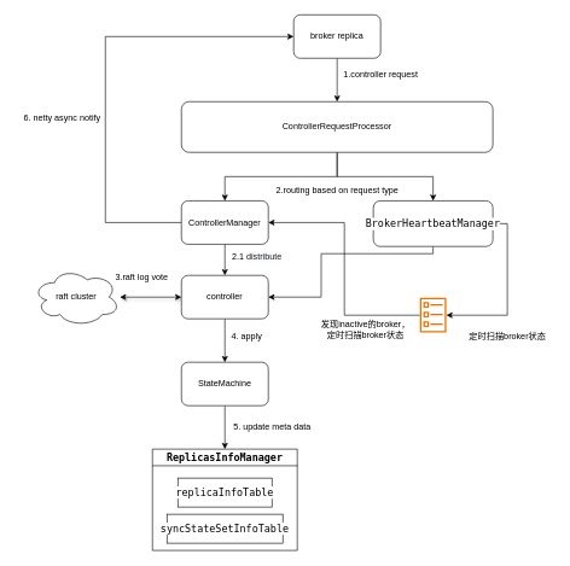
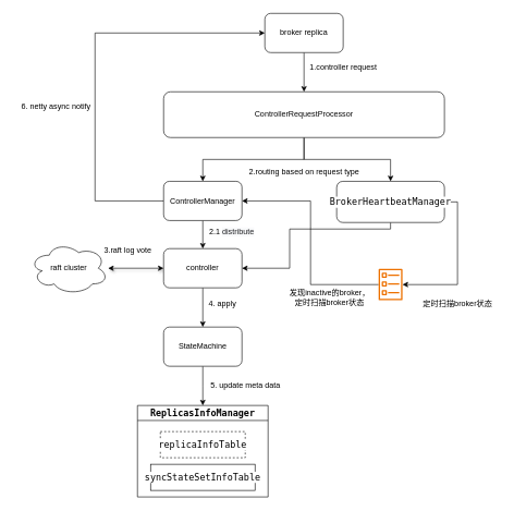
  <mxCell id="0" />
  <mxCell id="1" parent="0" />
  <mxCell id="2" style="edgeStyle=orthogonalEdgeStyle;rounded=0;orthogonalLoop=1;jettySize=auto;html=1;" edge="1" parent="1" source="4" target="7"><mxGeometry relative="1" as="geometry" /></mxCell>
  <mxCell id="3" style="edgeStyle=orthogonalEdgeStyle;rounded=0;orthogonalLoop=1;jettySize=auto;html=1;entryX=0;entryY=0.5;entryDx=0;entryDy=0;" edge="1" parent="1" source="4" target="14"><mxGeometry relative="1" as="geometry"><Array as="points"><mxPoint x="145" y="307" /><mxPoint x="145" y="50" /></Array></mxGeometry></mxCell>
  <mxCell id="4" value="&lt;div class=&quot;lake-content&quot;&gt;&lt;span class=&quot;ne-text&quot;&gt;ControllerManager&lt;/span&gt;&lt;/div&gt;" style="rounded=1;whiteSpace=wrap;html=1;" vertex="1" parent="1"><mxGeometry x="250" y="277" width="120" height="60" as="geometry" /></mxCell>
  <mxCell id="5" style="edgeStyle=orthogonalEdgeStyle;rounded=0;orthogonalLoop=1;jettySize=auto;html=1;shadow=1;startArrow=classic;startFill=1;" edge="1" parent="1" source="7" target="20"><mxGeometry relative="1" as="geometry" /></mxCell>
  <mxCell id="6" style="edgeStyle=orthogonalEdgeStyle;rounded=0;orthogonalLoop=1;jettySize=auto;html=1;entryX=0.5;entryY=0;entryDx=0;entryDy=0;" edge="1" parent="1" source="7" target="9"><mxGeometry relative="1" as="geometry" /></mxCell>
  <mxCell id="7" value="controller" style="rounded=1;whiteSpace=wrap;html=1;" vertex="1" parent="1"><mxGeometry x="250" y="380" width="120" height="60" as="geometry" /></mxCell>
  <mxCell id="8" style="edgeStyle=orthogonalEdgeStyle;rounded=0;orthogonalLoop=1;jettySize=auto;html=1;entryX=0.5;entryY=0;entryDx=0;entryDy=0;" edge="1" parent="1" source="9"><mxGeometry relative="1" as="geometry"><mxPoint x="310" y="620" as="targetPoint" /></mxGeometry></mxCell>
  <mxCell id="9" value="StateMachine" style="rounded=1;whiteSpace=wrap;html=1;" vertex="1" parent="1"><mxGeometry x="250" y="500" width="120" height="60" as="geometry" /></mxCell>
  <mxCell id="10" style="edgeStyle=orthogonalEdgeStyle;rounded=0;orthogonalLoop=1;jettySize=auto;html=1;entryX=0.5;entryY=0;entryDx=0;entryDy=0;" edge="1" parent="1" source="12" target="4"><mxGeometry relative="1" as="geometry" /></mxCell>
  <mxCell id="11" style="edgeStyle=orthogonalEdgeStyle;rounded=0;orthogonalLoop=1;jettySize=auto;html=1;" edge="1" parent="1" source="12" target="18"><mxGeometry relative="1" as="geometry" /></mxCell>
  <mxCell id="12" value="&lt;div class=&quot;lake-content&quot;&gt;&lt;span style=&quot;color: #080808; background-color: #ffffff&quot; class=&quot;ne-text&quot;&gt;ControllerRequestProcessor&lt;/span&gt;&lt;/div&gt;" style="rounded=1;whiteSpace=wrap;html=1;" vertex="1" parent="1"><mxGeometry x="250" y="140" width="430" height="70" as="geometry" /></mxCell>
  <mxCell id="13" style="edgeStyle=orthogonalEdgeStyle;rounded=0;orthogonalLoop=1;jettySize=auto;html=1;" edge="1" parent="1" source="14" target="12"><mxGeometry relative="1" as="geometry" /></mxCell>
  <mxCell id="14" value="broker replica" style="rounded=1;whiteSpace=wrap;html=1;" vertex="1" parent="1"><mxGeometry x="405" y="20" width="120" height="60" as="geometry" /></mxCell>
  <mxCell id="15" value="1.controller request" style="text;html=1;align=center;verticalAlign=middle;resizable=0;points=[];autosize=1;strokeColor=none;fillColor=none;" vertex="1" parent="1"><mxGeometry x="460" y="88" width="130" height="30" as="geometry" /></mxCell>
  <mxCell id="16" style="edgeStyle=orthogonalEdgeStyle;rounded=0;orthogonalLoop=1;jettySize=auto;html=1;entryX=1;entryY=0.5;entryDx=0;entryDy=0;" edge="1" parent="1" source="18" target="7"><mxGeometry relative="1" as="geometry"><Array as="points"><mxPoint x="598" y="350" /><mxPoint x="443" y="350" /><mxPoint x="443" y="410" /></Array></mxGeometry></mxCell>
  <mxCell id="17" style="edgeStyle=orthogonalEdgeStyle;rounded=0;orthogonalLoop=1;jettySize=auto;html=1;exitX=1;exitY=0.5;exitDx=0;exitDy=0;" edge="1" parent="1" source="18" target="29"><mxGeometry relative="1" as="geometry"><Array as="points"><mxPoint x="700" y="309" /><mxPoint x="700" y="435" /></Array></mxGeometry></mxCell>
  <mxCell id="18" value="&lt;div class=&quot;lake-content&quot;&gt;&lt;div class=&quot;lake-content&quot;&gt;&lt;div style=&quot;background-color:#ffffff;color:#080808&quot;&gt;&lt;pre style=&quot;font-family:'JetBrains Mono',monospace;font-size:10.5pt;&quot;&gt;&lt;span style=&quot;color:#000000;&quot;&gt;BrokerHeartbeatManager&lt;/span&gt;&lt;/pre&gt;&lt;/div&gt;&lt;/div&gt;&lt;/div&gt;" style="rounded=1;whiteSpace=wrap;html=1;" vertex="1" parent="1"><mxGeometry x="515" y="277" width="165" height="63" as="geometry" /></mxCell>
  <mxCell id="19" value="2.routing based on request type" style="text;html=1;align=center;verticalAlign=middle;resizable=0;points=[];autosize=1;strokeColor=none;fillColor=none;" vertex="1" parent="1"><mxGeometry x="370" y="247" width="190" height="30" as="geometry" /></mxCell>
  <mxCell id="20" value="raft cluster" style="ellipse;shape=cloud;whiteSpace=wrap;html=1;" vertex="1" parent="1"><mxGeometry x="45" y="370" width="120" height="80" as="geometry" /></mxCell>
  <mxCell id="21" value="3.raft log vote" style="text;html=1;align=center;verticalAlign=middle;resizable=0;points=[];autosize=1;strokeColor=none;fillColor=none;" vertex="1" parent="1"><mxGeometry x="145" y="368" width="100" height="30" as="geometry" /></mxCell>
  <mxCell id="22" value="2.1&amp;nbsp;&lt;span style=&quot;background-color: rgb(248, 249, 250); color: rgb(32, 33, 36); font-family: inherit; text-align: left; text-wrap: wrap;&quot;&gt;&lt;font style=&quot;font-size: 12px;&quot;&gt;distribute&lt;/font&gt;&lt;/span&gt;" style="text;html=1;align=center;verticalAlign=middle;resizable=0;points=[];autosize=1;strokeColor=none;fillColor=none;" vertex="1" parent="1"><mxGeometry x="309" y="340" width="90" height="30" as="geometry" /></mxCell>
  <mxCell id="23" value="4. apply" style="text;html=1;align=center;verticalAlign=middle;resizable=0;points=[];autosize=1;strokeColor=none;fillColor=none;" vertex="1" parent="1"><mxGeometry x="305" y="450" width="70" height="30" as="geometry" /></mxCell>
  <mxCell id="24" value="5. update meta data" style="text;html=1;align=center;verticalAlign=middle;resizable=0;points=[];autosize=1;strokeColor=none;fillColor=none;" vertex="1" parent="1"><mxGeometry x="310" y="574.5" width="130" height="30" as="geometry" /></mxCell>
  <mxCell id="25" value="&lt;div style=&quot;background-color:#ffffff;color:#080808&quot;&gt;&lt;pre style=&quot;font-family:'JetBrains Mono',monospace;font-size:10.5pt;&quot;&gt;&lt;span style=&quot;color:#000000;&quot;&gt;ReplicasInfoManager&lt;/span&gt;&lt;/pre&gt;&lt;/div&gt;" style="swimlane;whiteSpace=wrap;html=1;" vertex="1" parent="1"><mxGeometry x="210" y="620" width="200" height="140" as="geometry" /></mxCell>
- <mxCell id="26" value="&lt;div style=&quot;background-color: rgb(255, 255, 255);&quot;&gt;&lt;pre style=&quot;font-family: &amp;quot;JetBrains Mono&amp;quot;, monospace; font-size: 10.5pt;&quot;&gt;replicaInfoTable&lt;/pre&gt;&lt;/div&gt;" style="rounded=0;whiteSpace=wrap;html=1;" vertex="1" parent="25"><mxGeometry x="35" y="40" width="130" height="40" as="geometry" /></mxCell>
+ <mxCell id="26" value="&lt;div style=&quot;background-color: rgb(255, 255, 255);&quot;&gt;&lt;pre style=&quot;font-family: &amp;quot;JetBrains Mono&amp;quot;, monospace; font-size: 10.5pt;&quot;&gt;replicaInfoTable&lt;/pre&gt;&lt;/div&gt;" style="rounded=0;whiteSpace=wrap;html=1;dashed=1;" vertex="1" parent="25"><mxGeometry x="35" y="40" width="130" height="40" as="geometry" /></mxCell>
  <mxCell id="27" value="&lt;div style=&quot;background-color: rgb(255, 255, 255);&quot;&gt;&lt;pre style=&quot;font-family: &amp;quot;JetBrains Mono&amp;quot;, monospace; font-size: 10.5pt;&quot;&gt;syncStateSetInfoTable&lt;/pre&gt;&lt;/div&gt;" style="rounded=0;whiteSpace=wrap;html=1;" vertex="1" parent="25"><mxGeometry x="20" y="90" width="160" height="40" as="geometry" /></mxCell>
  <mxCell id="28" style="edgeStyle=orthogonalEdgeStyle;rounded=0;orthogonalLoop=1;jettySize=auto;html=1;entryX=1;entryY=0.5;entryDx=0;entryDy=0;" edge="1" parent="1" source="29" target="4"><mxGeometry relative="1" as="geometry"><Array as="points"><mxPoint x="475" y="435" /><mxPoint x="475" y="307" /></Array></mxGeometry></mxCell>
  <mxCell id="29" value="" style="sketch=0;outlineConnect=0;fontColor=#232F3E;gradientColor=none;fillColor=#ED7100;strokeColor=none;dashed=0;verticalLabelPosition=bottom;verticalAlign=top;align=center;html=1;fontSize=12;fontStyle=0;aspect=fixed;pointerEvents=1;shape=mxgraph.aws4.ecs_task;" vertex="1" parent="1"><mxGeometry x="579" y="411" width="37" height="48" as="geometry" /></mxCell>
  <mxCell id="30" value="定时扫描broker状态" style="text;html=1;align=center;verticalAlign=middle;resizable=0;points=[];autosize=1;strokeColor=none;fillColor=none;" vertex="1" parent="1"><mxGeometry x="635" y="450" width="130" height="30" as="geometry" /></mxCell>
  <mxCell id="31" value="发现inactive的broker，&lt;div&gt;定时扫描broker状态&lt;/div&gt;" style="text;html=1;align=center;verticalAlign=middle;resizable=0;points=[];autosize=1;strokeColor=none;fillColor=none;" vertex="1" parent="1"><mxGeometry x="429" y="435" width="150" height="40" as="geometry" /></mxCell>
  <mxCell id="32" value="6. netty async notify" style="text;html=1;align=center;verticalAlign=middle;resizable=0;points=[];autosize=1;strokeColor=none;fillColor=none;" vertex="1" parent="1"><mxGeometry x="20" y="148" width="130" height="30" as="geometry" /></mxCell>
